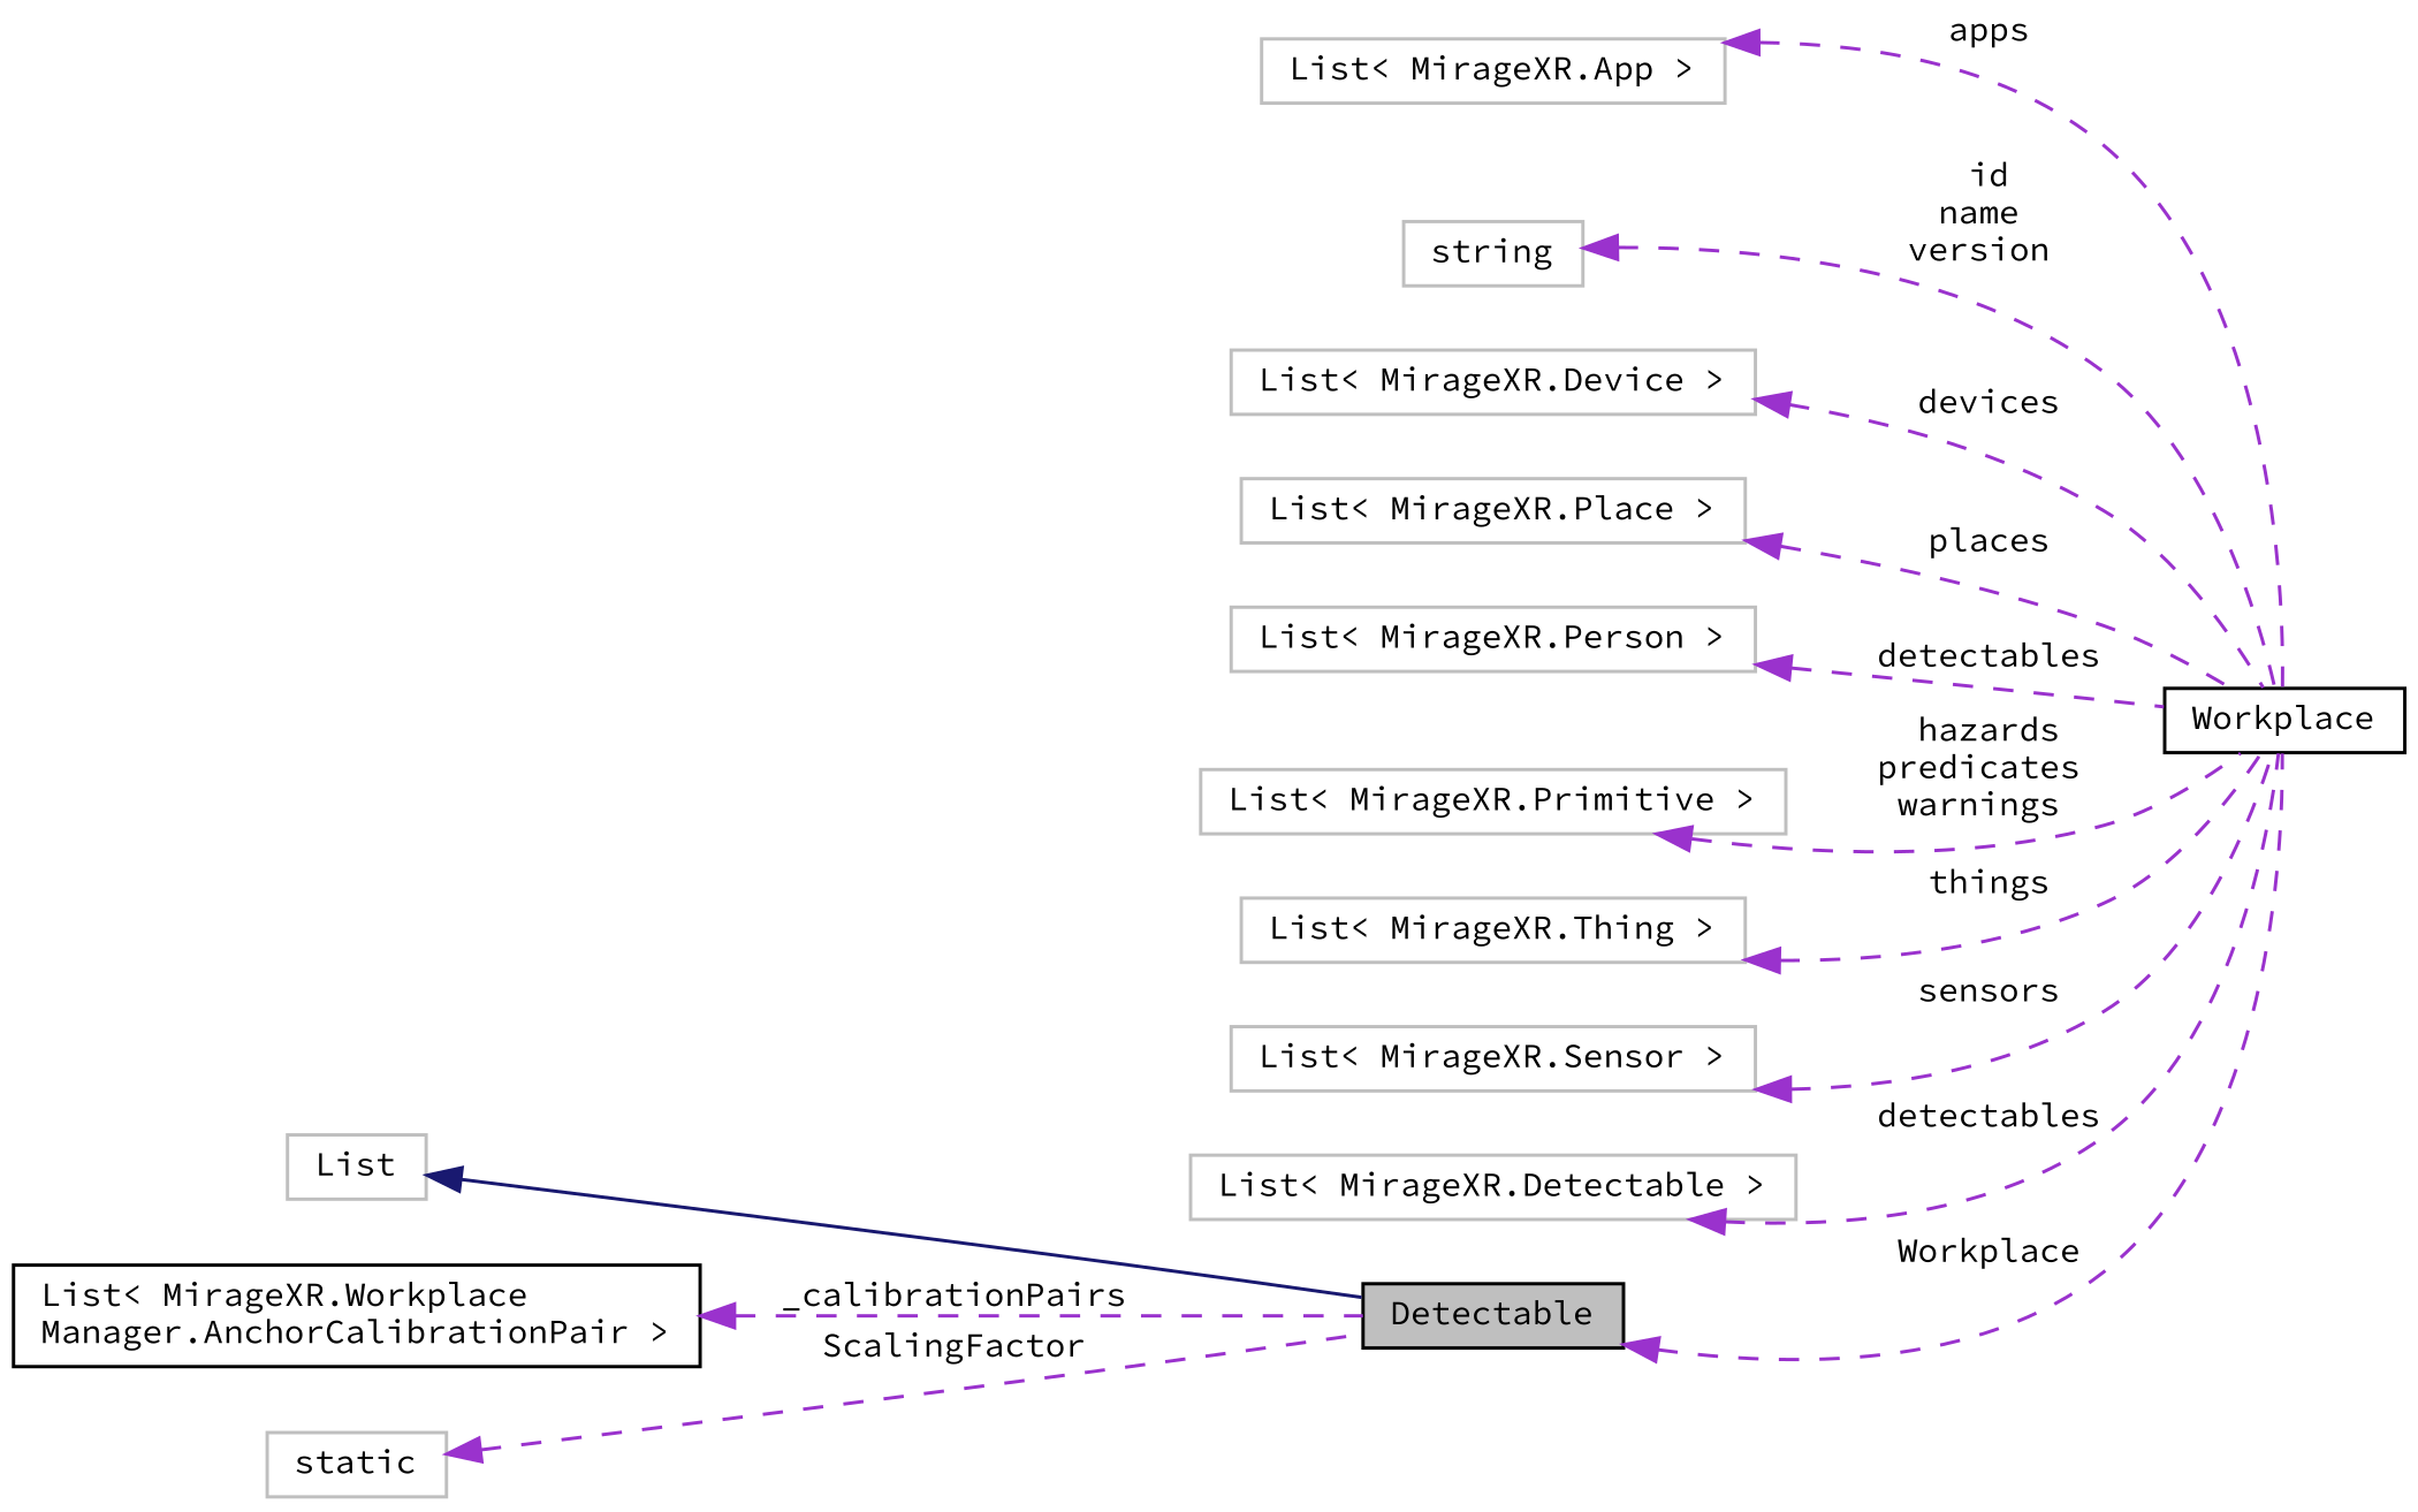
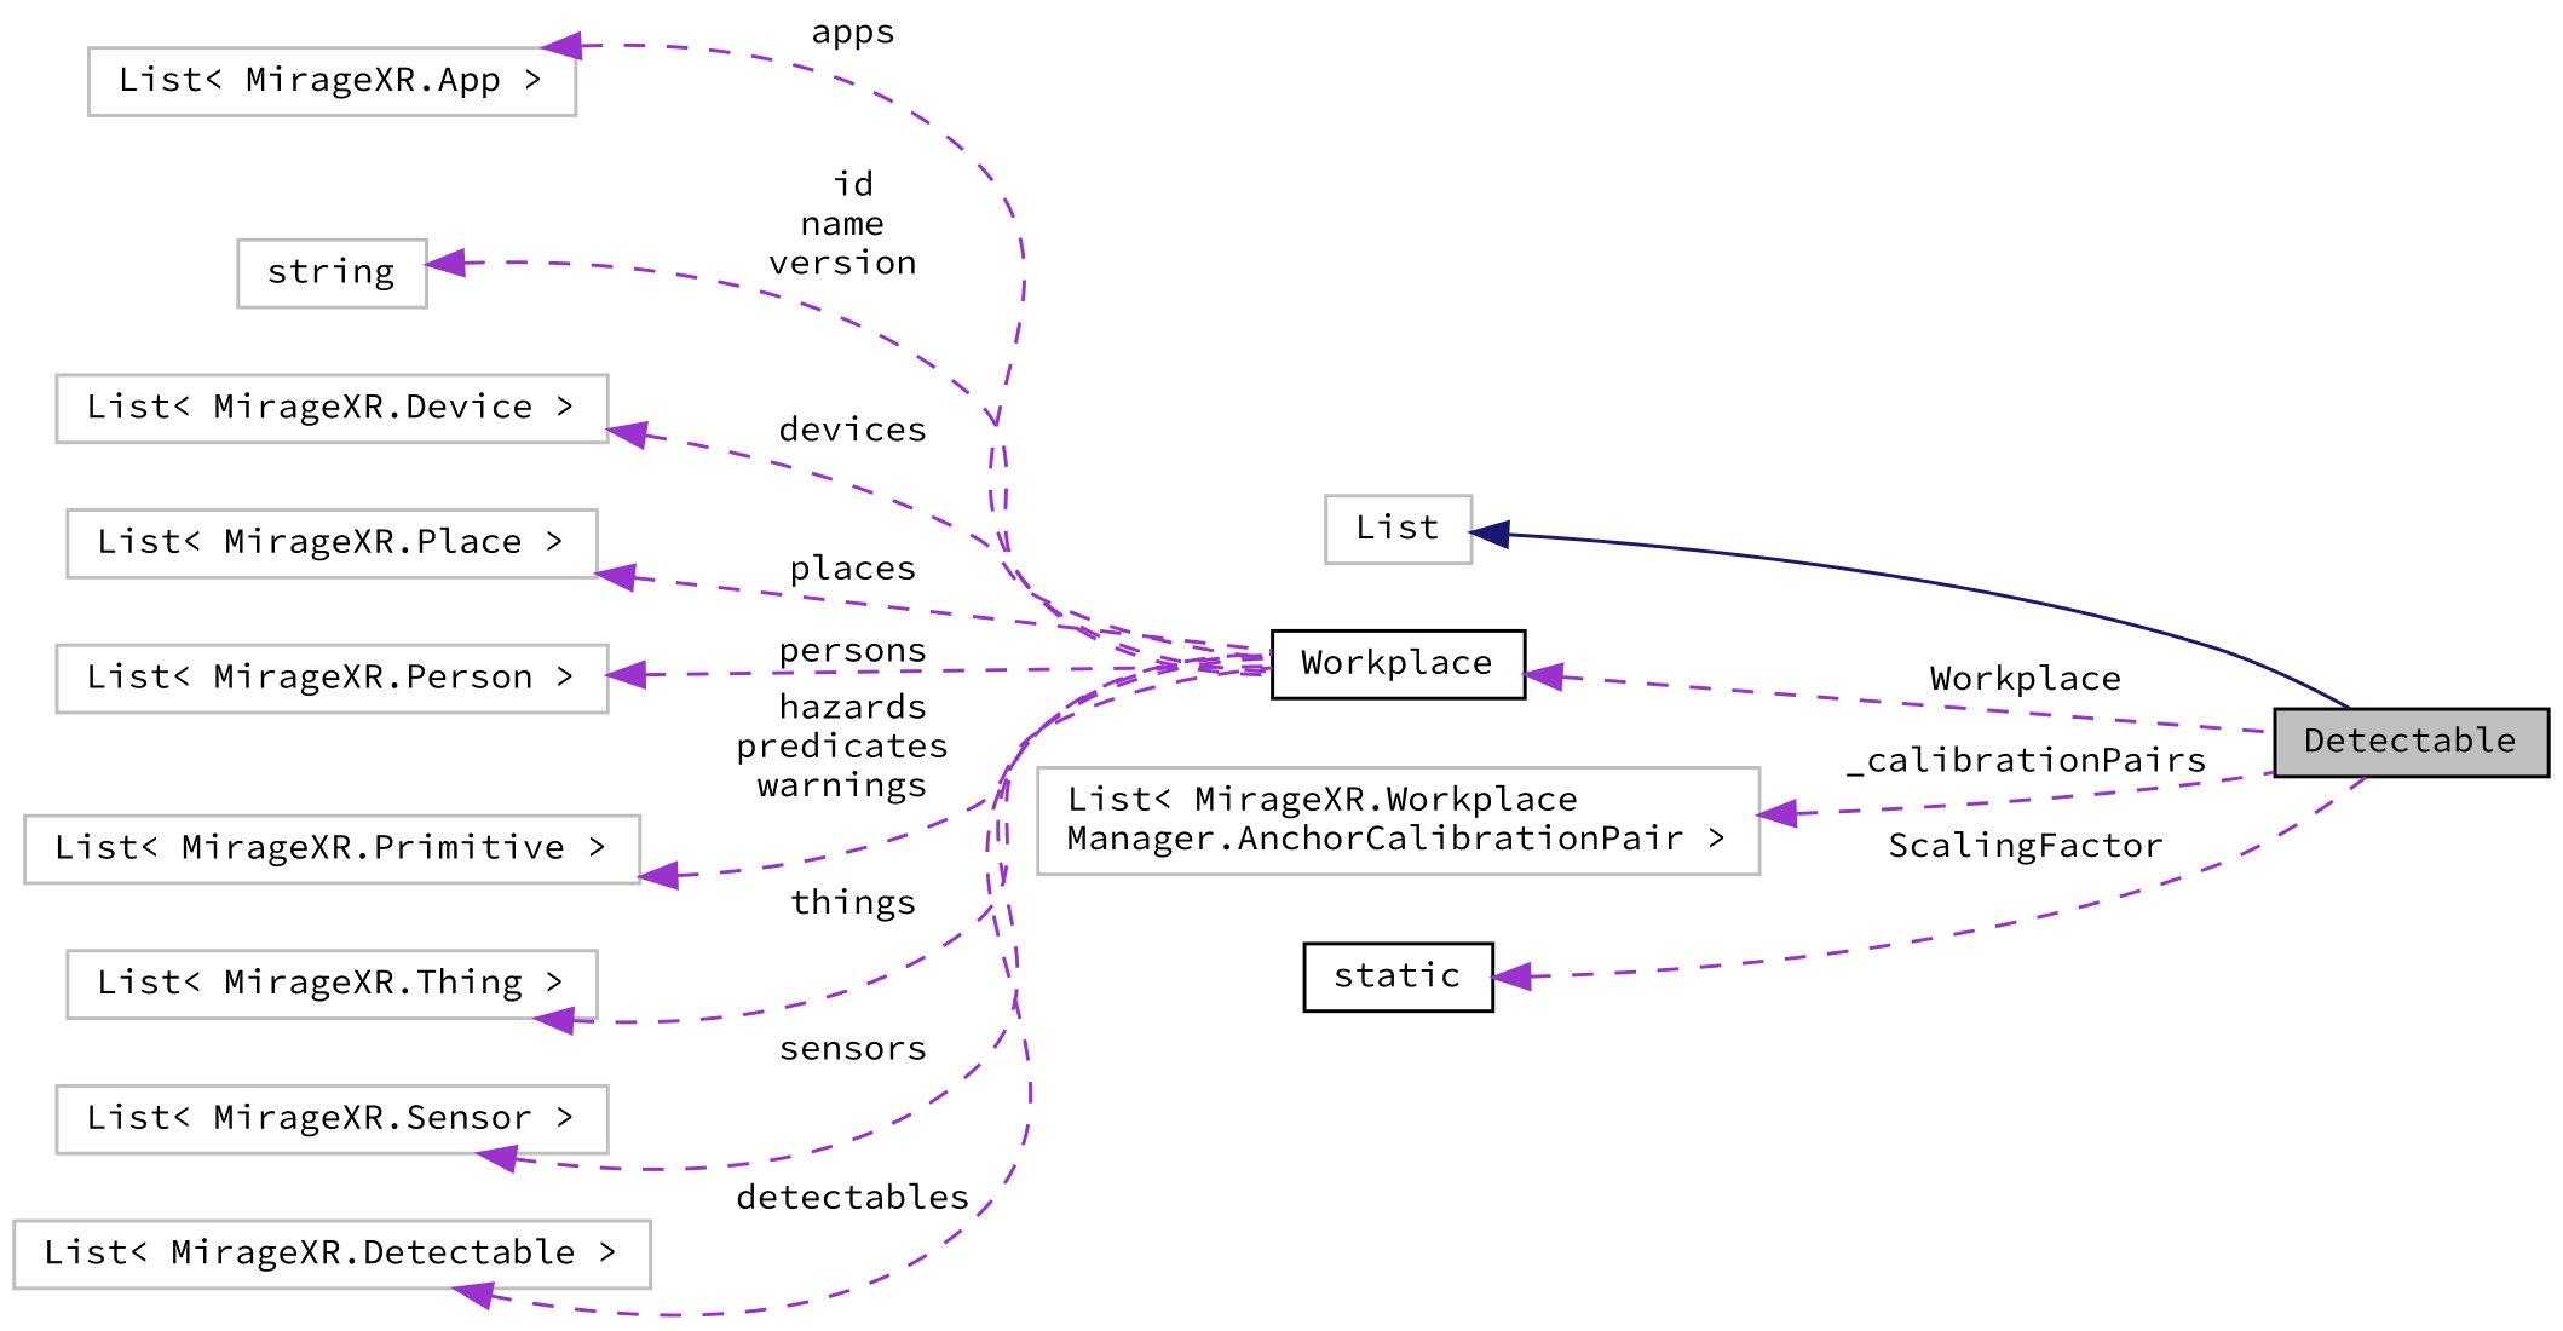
  digraph {
    fontname="Source Code Pro"
    rankdir=LR
    node [color=grey75 fillcolor=white fontname="Source Code Pro" fontsize=10 shape=record style=filled]
    edge [color=darkorchid3 dir=back fontname="Source Code Pro" fontsize=10 labelfontname=Helvetica labelfontsize=10 style=dashed]
    n1 [color=black fillcolor=grey75 fontcolor=black height=0.2 label=Detectable width=0.4]
    n2 [height=0.2 label=List width=0.4]
    n3 [color=black height=0.2 label=Workplace width=0.4]
    n4 [height=0.2 label="List\< MirageXR.App \>" width=0.4]
    n5 [height=0.2 label=string width=0.4]
    n6 [height=0.2 label="List\< MirageXR.Device \>" width=0.4]
    n7 [height=0.2 label="List\< MirageXR.Place \>" width=0.4]
    n8 [height=0.2 label="List\< MirageXR.Person \>" width=0.4]
    n9 [height=0.2 label="List\< MirageXR.Primitive \>" width=0.4]
    n10 [height=0.2 label="List\< MirageXR.Thing \>" width=0.4]
    n11 [height=0.2 label="List\< MirageXR.Sensor \>" width=0.4]
    n12 [height=0.2 label="List\< MirageXR.Detectable \>" width=0.4]
-   n13 [color=black height=0.2 label="List\< MirageXR.Workplace\lManager.AnchorCalibrationPair \>" width=0.4]
-   n14 [height=0.2 label=static width=0.4]
+   n13 [height=0.2 label="List\< MirageXR.Workplace\lManager.AnchorCalibrationPair \>" width=0.4]
+   n14 [color=black height=0.2 label=static width=0.4]
    n2 -> n1 [color=midnightblue style=solid]
-   n1 -> n3 [label=" Workplace"]
+   n3 -> n1 [label=" Workplace"]
    n4 -> n3 [label=" apps"]
    n5 -> n3 [label=" id\nname\nversion"]
    n6 -> n3 [label=" devices"]
    n7 -> n3 [label=" places"]
-   n8 -> n3 [label=" detectables"]
+   n8 -> n3 [label=" persons"]
    n9 -> n3 [label=" hazards\npredicates\nwarnings"]
    n10 -> n3 [label=" things"]
    n11 -> n3 [label=" sensors"]
    n12 -> n3 [label=" detectables"]
    n13 -> n1 [label=" _calibrationPairs"]
    n14 -> n1 [label=" ScalingFactor"]
  }
